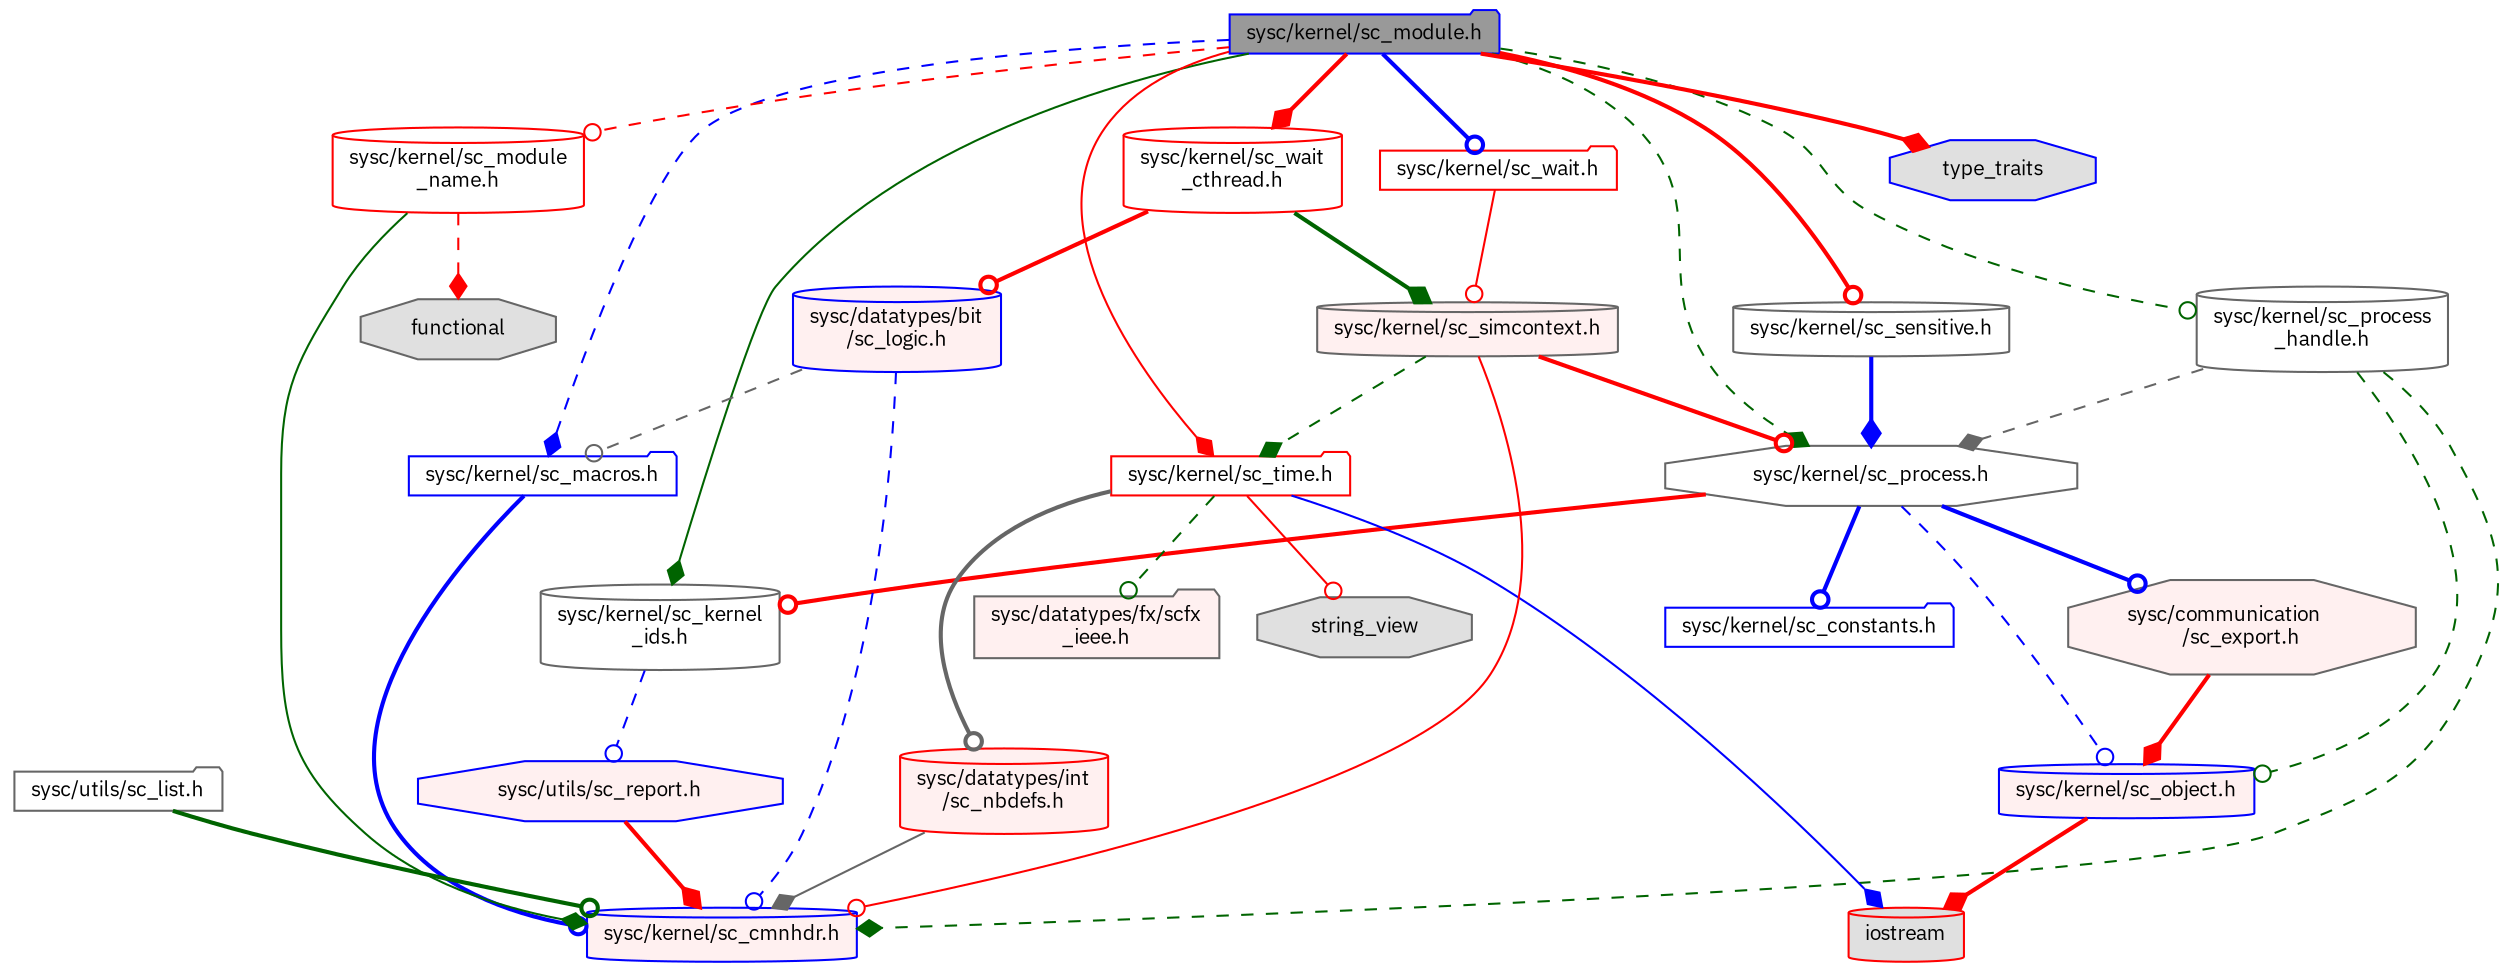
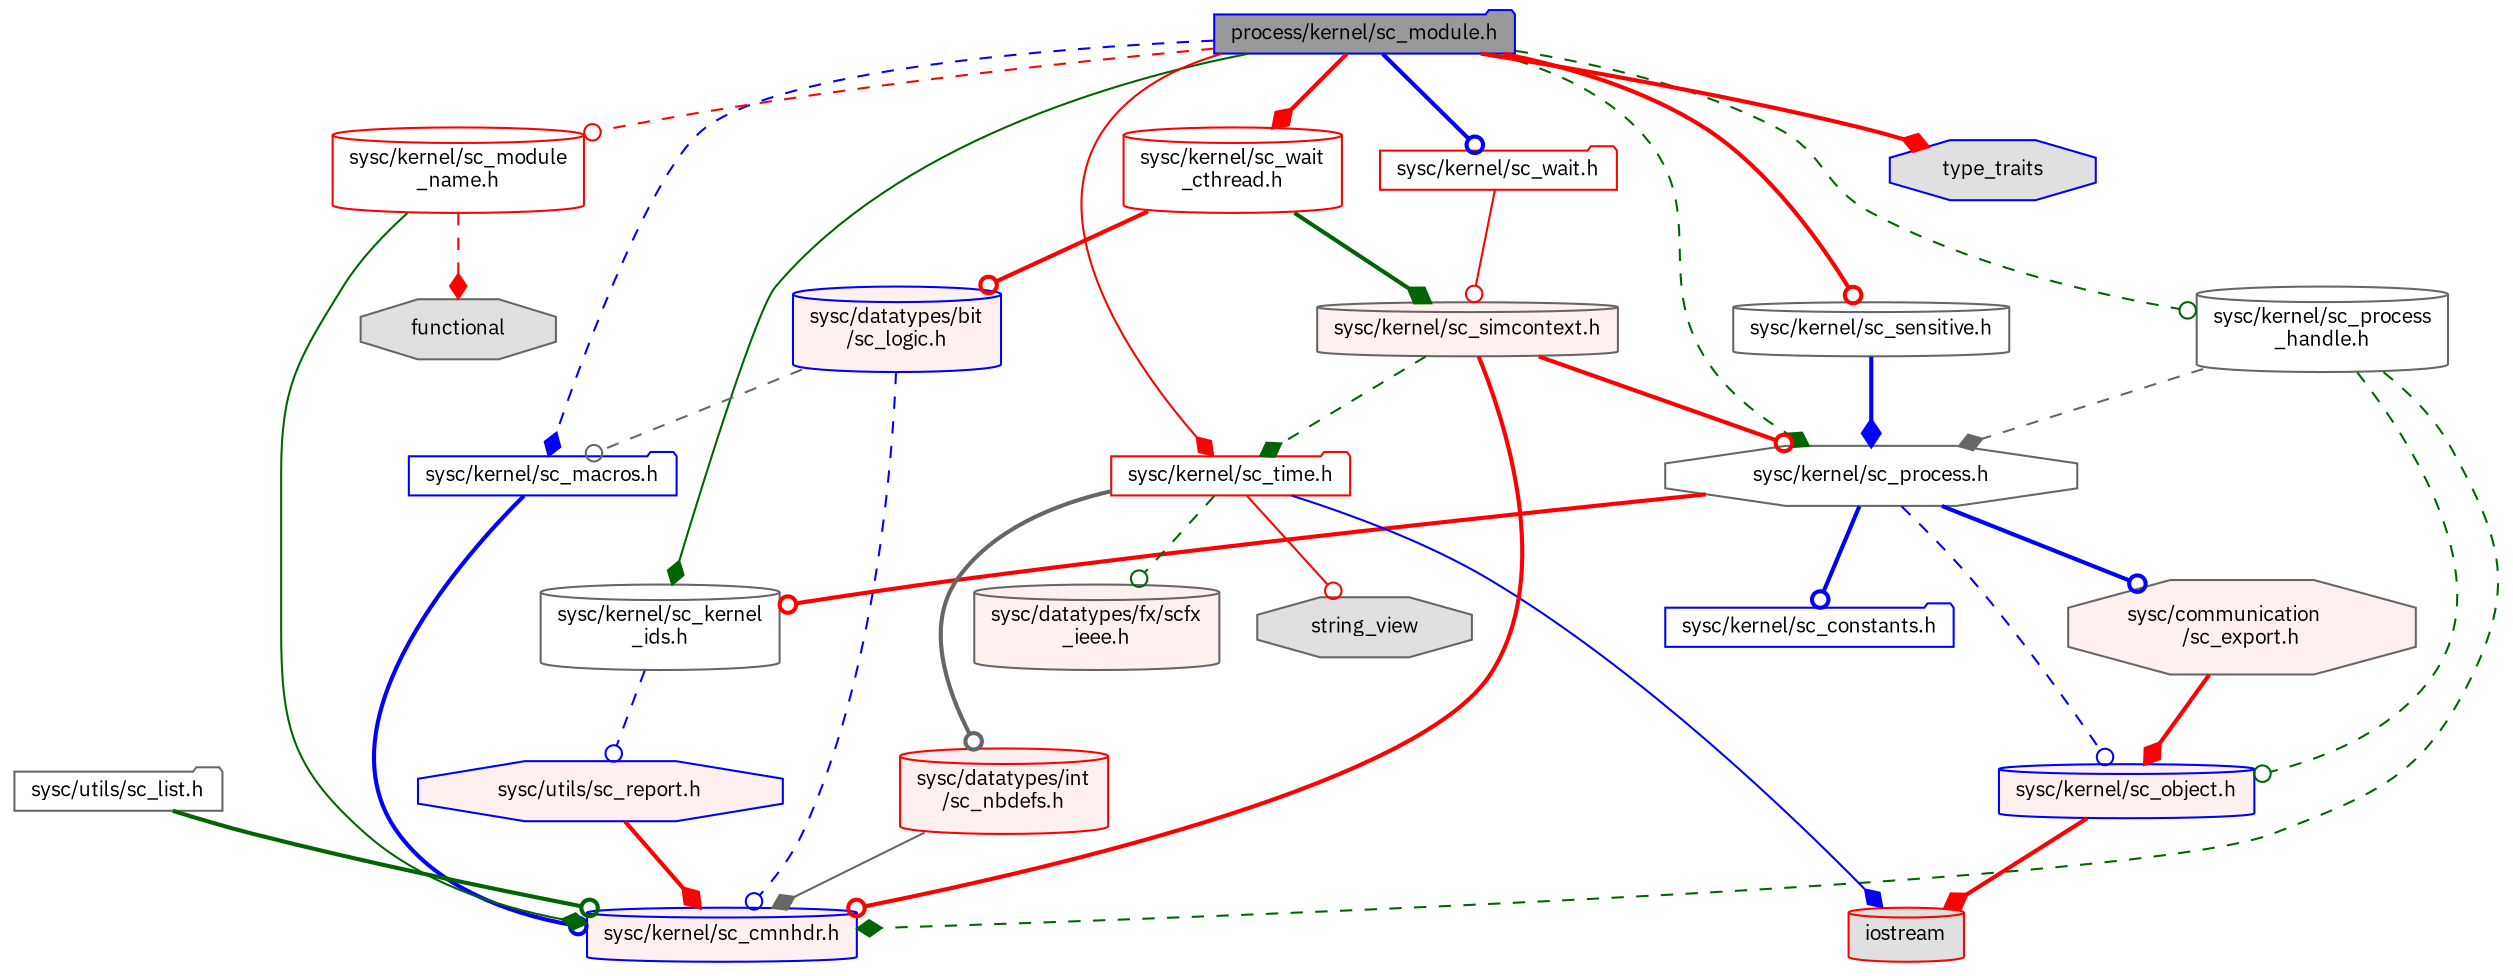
  digraph {
    fontname="IBM Plex Sans"
    node [color=gray40 fillcolor=white fontname="IBM Plex Sans" fontsize=10 shape=cylinder style=filled]
    edge [arrowhead=odot color=red fontname="IBM Plex Sans" fontsize=10 labelfontname=FreeSans labelfontsize=10 style=bold]
-   n1 [color=blue fillcolor=grey60 fontcolor=black height=0.2 label="sysc/kernel/sc_module.h" shape=folder width=0.4]
+   n1 [color=blue fillcolor=grey60 fontcolor=black height=0.2 label="process/kernel/sc_module.h" shape=folder width=0.4]
    n2 [height=0.2 label="sysc/kernel/sc_kernel\l_ids.h" width=0.4]
    n3 [color=blue height=0.2 label="sysc/kernel/sc_macros.h" shape=folder width=0.4]
    n4 [color=red height=0.2 label="sysc/kernel/sc_module\l_name.h" width=0.4]
    n5 [height=0.2 label="sysc/kernel/sc_process.h" shape=octagon width=0.4]
    n6 [height=0.2 label="sysc/kernel/sc_process\l_handle.h" width=0.4]
    n7 [height=0.2 label="sysc/kernel/sc_sensitive.h" width=0.4]
    n8 [color=red height=0.2 label="sysc/kernel/sc_time.h" shape=folder width=0.4]
    n9 [color=red height=0.2 label="sysc/kernel/sc_wait.h" shape=folder width=0.4]
    n10 [color=red height=0.2 label="sysc/kernel/sc_wait\l_cthread.h" width=0.4]
    n11 [color=blue fillcolor="#E0E0E0" height=0.2 label=type_traits shape=octagon width=0.4]
    n12 [color=blue fillcolor="#FFF0F0" height=0.2 label="sysc/utils/sc_report.h" shape=octagon width=0.4]
    n13 [color=blue fillcolor="#FFF0F0" height=0.2 label="sysc/kernel/sc_cmnhdr.h" width=0.4]
    n14 [fillcolor="#E0E0E0" height=0.2 label=functional shape=octagon width=0.4]
    n15 [color=blue height=0.2 label="sysc/kernel/sc_constants.h" shape=folder width=0.4]
    n16 [color=blue fillcolor="#FFF0F0" height=0.2 label="sysc/kernel/sc_object.h" width=0.4]
    n17 [fillcolor="#FFF0F0" height=0.2 label="sysc/communication\l/sc_export.h" shape=octagon width=0.4]
    n18 [color=red fillcolor="#E0E0E0" height=0.2 label=iostream width=0.4]
    n19 [color=red fillcolor="#FFF0F0" height=0.2 label="sysc/datatypes/int\l/sc_nbdefs.h" width=0.4]
-   n20 [fillcolor="#FFF0F0" height=0.2 label="sysc/datatypes/fx/scfx\l_ieee.h" shape=folder width=0.4]
+   n20 [fillcolor="#FFF0F0" height=0.2 label="sysc/datatypes/fx/scfx\l_ieee.h" width=0.4]
    n21 [fillcolor="#E0E0E0" height=0.2 label=string_view shape=octagon width=0.4]
    n22 [fillcolor="#FFF0F0" height=0.2 label="sysc/kernel/sc_simcontext.h" width=0.4]
    n23 [color=blue fillcolor="#FFF0F0" height=0.2 label="sysc/datatypes/bit\l/sc_logic.h" width=0.4]
    n24 [height=0.2 label="sysc/utils/sc_list.h" shape=folder width=0.4]
    n1 -> n2 [arrowhead=diamond color=darkgreen style=solid]
    n1 -> n3 [arrowhead=diamond color=blue style=dashed]
    n1 -> n4 [style=dashed]
    n1 -> n5 [arrowhead=diamond color=darkgreen style=dashed]
    n1 -> n6 [color=darkgreen style=dashed]
    n1 -> n7
    n1 -> n8 [arrowhead=diamond style=solid]
    n1 -> n9 [color=blue]
    n1 -> n10 [arrowhead=diamond]
    n1 -> n11 [arrowhead=diamond]
    n2 -> n12 [color=blue style=dashed]
    n3 -> n13 [color=blue]
    n4 -> n13 [arrowhead=diamond color=darkgreen style=solid]
    n4 -> n14 [arrowhead=diamond style=dashed]
    n5 -> n2
    n5 -> n15 [color=blue]
    n5 -> n16 [color=blue style=dashed]
    n5 -> n17 [color=blue]
    n6 -> n5 [arrowhead=diamond color=gray40 style=dashed]
    n6 -> n13 [arrowhead=diamond color=darkgreen style=dashed]
    n6 -> n16 [color=darkgreen style=dashed]
    n7 -> n5 [arrowhead=diamond color=blue]
    n8 -> n18 [arrowhead=diamond color=blue style=solid]
    n8 -> n19 [color=gray40]
    n8 -> n20 [color=darkgreen style=dashed]
    n8 -> n21 [style=solid]
    n9 -> n22 [style=solid]
    n10 -> n22 [arrowhead=diamond color=darkgreen]
    n10 -> n23
    n12 -> n13 [arrowhead=diamond]
    n16 -> n18 [arrowhead=diamond]
    n17 -> n16 [arrowhead=diamond]
    n19 -> n13 [arrowhead=diamond color=gray40 style=solid]
    n22 -> n5
    n22 -> n8 [arrowhead=diamond color=darkgreen style=dashed]
-   n22 -> n13 [style=solid]
+   n22 -> n13
    n23 -> n3 [color=gray40 style=dashed]
    n23 -> n13 [color=blue style=dashed]
    n24 -> n13 [color=darkgreen]
  }
